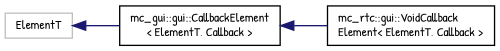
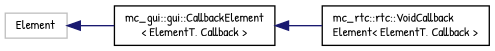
  digraph {
    fontname="Patrick Hand"
    rankdir=LR
    node [color=black fillcolor=white fontname="Patrick Hand" fontsize=10 shape=record style=filled]
    edge [color=midnightblue dir=back fontname="Patrick Hand" fontsize=10 labelfontname=Helvetica labelfontsize=10 style=solid]
-   n1 [color=grey75 height=0.2 label=ElementT width=0.4]
+   n1 [color=grey75 height=0.2 label=Element width=0.4]
    n2 [height=0.2 label="mc_gui::gui::CallbackElement\l\< ElementT, Callback \>" width=0.4]
-   n3 [height=0.2 label="mc_rtc::gui::VoidCallback\lElement\< ElementT, Callback \>" width=0.4]
+   n3 [height=0.2 label="mc_rtc::rtc::VoidCallback\lElement\< ElementT, Callback \>" width=0.4]
    n1 -> n2
    n2 -> n3
  }
